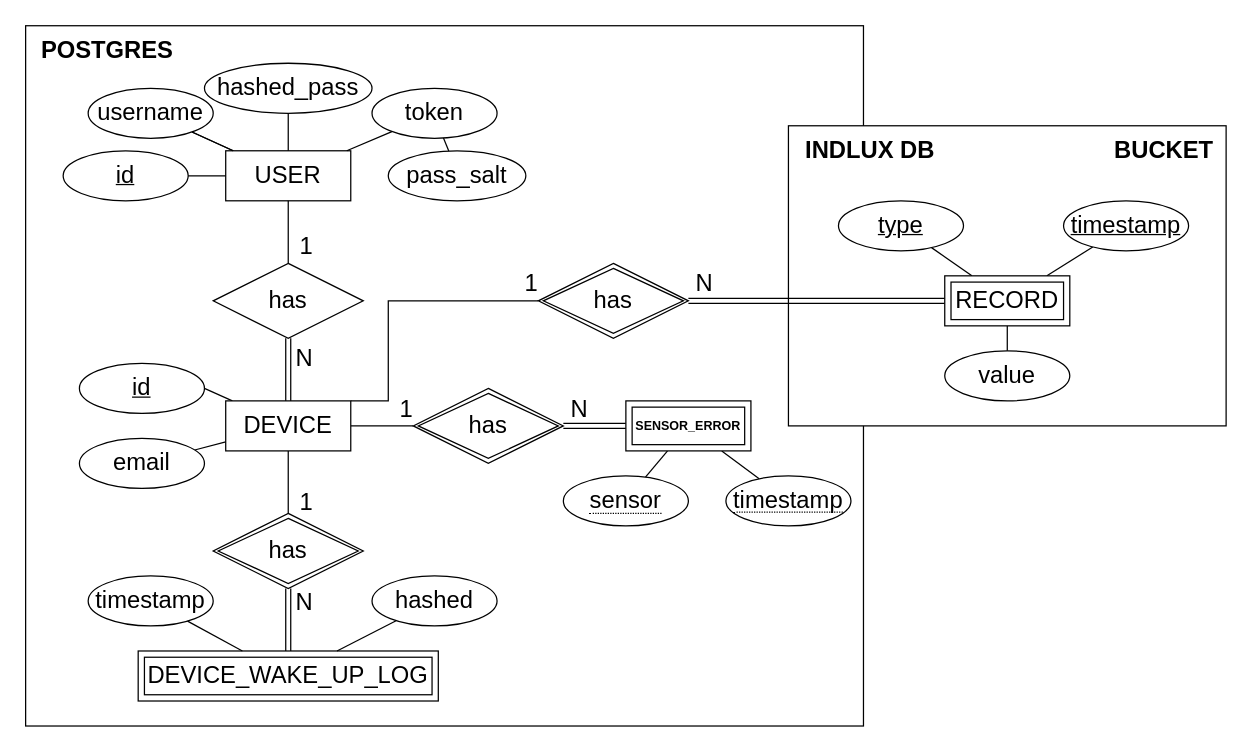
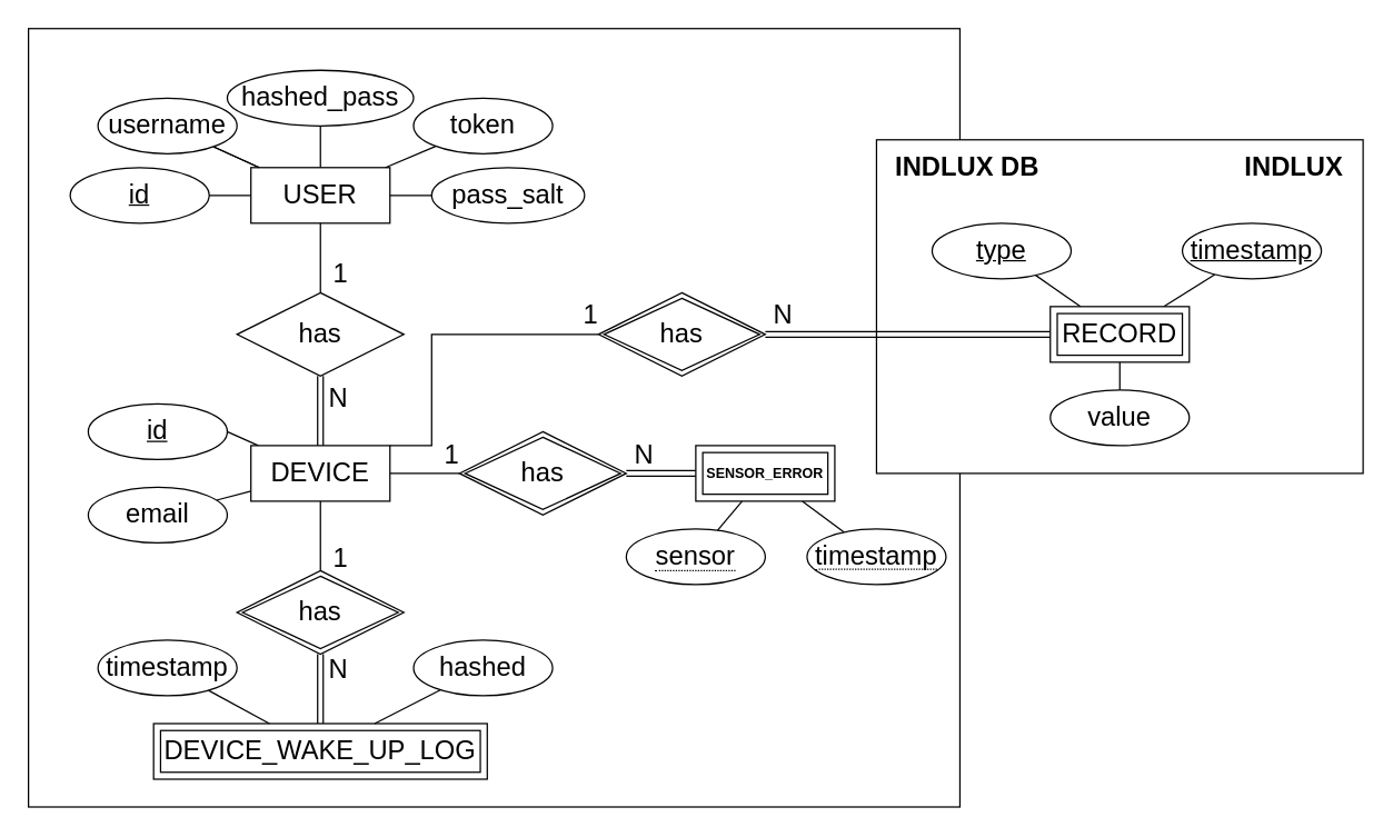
  <mxCell id="0" />
  <mxCell id="1" parent="0" />
  <mxCell id="2" value="" style="rounded=0;whiteSpace=wrap;html=1;" parent="1" vertex="1"><mxGeometry x="20" y="20" width="670" height="560" as="geometry" /></mxCell>
  <mxCell id="3" value="" style="endArrow=none;html=1;rounded=0;exitX=1;exitY=0.5;exitDx=0;exitDy=0;" parent="1" source="30" target="29" edge="1"><mxGeometry relative="1" as="geometry"><mxPoint x="177.471" y="430.225" as="sourcePoint" /><mxPoint x="204" y="360" as="targetPoint" /></mxGeometry></mxCell>
  <mxCell id="4" value="" style="endArrow=none;html=1;rounded=0;" parent="1" source="5" target="29" edge="1"><mxGeometry relative="1" as="geometry"><mxPoint x="277.117" y="269.325" as="sourcePoint" /><mxPoint x="248.182" y="360" as="targetPoint" /></mxGeometry></mxCell>
  <mxCell id="5" value="&lt;font style=&quot;font-size: 19px;&quot;&gt;email&lt;/font&gt;" style="ellipse;whiteSpace=wrap;html=1;align=center;" parent="1" vertex="1"><mxGeometry x="63" y="350" width="100" height="40" as="geometry" /></mxCell>
  <mxCell id="6" value="&lt;font style=&quot;font-size: 19px;&quot;&gt;USER&lt;/font&gt;" style="whiteSpace=wrap;html=1;align=center;" parent="1" vertex="1"><mxGeometry x="180" y="120" width="100" height="40" as="geometry" /></mxCell>
  <mxCell id="7" value="&lt;font style=&quot;font-size: 19px;&quot;&gt;id&lt;/font&gt;" style="ellipse;whiteSpace=wrap;html=1;align=center;fontStyle=4;" parent="1" vertex="1"><mxGeometry x="50" y="120" width="100" height="40" as="geometry" /></mxCell>
  <mxCell id="8" value="" style="endArrow=none;html=1;rounded=0;" parent="1" source="46" target="6" edge="1"><mxGeometry relative="1" as="geometry"><mxPoint x="96.75" y="8.844" as="sourcePoint" /><mxPoint x="144" y="60" as="targetPoint" /></mxGeometry></mxCell>
  <mxCell id="9" value="" style="endArrow=none;html=1;rounded=0;" parent="1" source="46" target="6" edge="1"><mxGeometry relative="1" as="geometry"><mxPoint x="113.908" y="7.565" as="sourcePoint" /><mxPoint x="212.727" y="80" as="targetPoint" /></mxGeometry></mxCell>
  <mxCell id="10" value="" style="endArrow=none;html=1;rounded=0;" parent="1" source="11" target="6" edge="1"><mxGeometry relative="1" as="geometry"><mxPoint x="217.908" y="7.565" as="sourcePoint" /><mxPoint x="330.667" y="70" as="targetPoint" /></mxGeometry></mxCell>
  <mxCell id="11" value="&lt;font style=&quot;font-size: 19px;&quot;&gt;hashed_pass&lt;/font&gt;" style="ellipse;whiteSpace=wrap;html=1;align=center;fontSize=12;" parent="1" vertex="1"><mxGeometry x="163" y="50" width="134" height="40" as="geometry" /></mxCell>
  <mxCell id="12" value="&lt;font style=&quot;font-size: 19px;&quot;&gt;token&lt;/font&gt;" style="ellipse;whiteSpace=wrap;html=1;align=center;" parent="1" vertex="1"><mxGeometry x="297" y="70" width="100" height="40" as="geometry" /></mxCell>
  <mxCell id="13" value="" style="endArrow=none;html=1;rounded=0;" parent="1" source="12" target="6" edge="1"><mxGeometry relative="1" as="geometry"><mxPoint x="350.471" y="17.647" as="sourcePoint" /><mxPoint x="266.8" y="80" as="targetPoint" /></mxGeometry></mxCell>
  <mxCell id="14" value="" style="endArrow=none;html=1;rounded=0;" parent="1" source="6" target="31" edge="1"><mxGeometry relative="1" as="geometry"><mxPoint x="200" y="200" as="sourcePoint" /><mxPoint x="230" y="180" as="targetPoint" /></mxGeometry></mxCell>
  <mxCell id="15" value="&lt;font style=&quot;font-size: 19px;&quot;&gt;1&lt;/font&gt;" style="resizable=0;html=1;align=right;verticalAlign=bottom;" parent="14" connectable="0" vertex="1"><mxGeometry x="1" relative="1" as="geometry"><mxPoint x="20" as="offset" /></mxGeometry></mxCell>
  <mxCell id="16" value="&lt;font style=&quot;font-size: 19px;&quot;&gt;1&lt;/font&gt;" style="resizable=0;html=1;align=right;verticalAlign=bottom;" parent="14" connectable="0" vertex="1"><mxGeometry x="1" relative="1" as="geometry"><mxPoint x="20" y="205" as="offset" /></mxGeometry></mxCell>
  <mxCell id="17" value="&lt;font style=&quot;font-size: 19px;&quot;&gt;1&lt;/font&gt;" style="resizable=0;html=1;align=right;verticalAlign=bottom;" parent="14" connectable="0" vertex="1"><mxGeometry x="1" relative="1" as="geometry"><mxPoint x="100" y="130" as="offset" /></mxGeometry></mxCell>
  <mxCell id="18" value="&lt;font style=&quot;font-size: 19px;&quot;&gt;1&lt;/font&gt;" style="resizable=0;html=1;align=right;verticalAlign=bottom;" parent="14" connectable="0" vertex="1"><mxGeometry x="1" relative="1" as="geometry"><mxPoint x="200" y="30" as="offset" /></mxGeometry></mxCell>
  <mxCell id="19" value="" style="endArrow=none;html=1;rounded=0;shape=link;exitX=0.5;exitY=0;exitDx=0;exitDy=0;" parent="1" source="29" target="31" edge="1"><mxGeometry relative="1" as="geometry"><mxPoint x="230" y="320" as="sourcePoint" /><mxPoint x="230" y="240" as="targetPoint" /></mxGeometry></mxCell>
  <mxCell id="20" value="&lt;font style=&quot;font-size: 19px;&quot;&gt;N&lt;/font&gt;" style="resizable=0;html=1;align=right;verticalAlign=bottom;" parent="19" connectable="0" vertex="1"><mxGeometry x="1" relative="1" as="geometry"><mxPoint x="20" y="30" as="offset" /></mxGeometry></mxCell>
  <mxCell id="21" value="&lt;font style=&quot;font-size: 19px;&quot;&gt;N&lt;/font&gt;" style="resizable=0;html=1;align=right;verticalAlign=bottom;" parent="19" connectable="0" vertex="1"><mxGeometry x="1" relative="1" as="geometry"><mxPoint x="240" y="70" as="offset" /></mxGeometry></mxCell>
  <mxCell id="22" value="&lt;font style=&quot;font-size: 19px;&quot;&gt;N&lt;/font&gt;" style="resizable=0;html=1;align=right;verticalAlign=bottom;" parent="19" connectable="0" vertex="1"><mxGeometry x="1" relative="1" as="geometry"><mxPoint x="20" y="225" as="offset" /></mxGeometry></mxCell>
  <mxCell id="23" value="&lt;font style=&quot;font-size: 19px;&quot;&gt;N&lt;/font&gt;" style="resizable=0;html=1;align=right;verticalAlign=bottom;" parent="19" connectable="0" vertex="1"><mxGeometry x="1" relative="1" as="geometry"><mxPoint x="340" y="-30" as="offset" /></mxGeometry></mxCell>
  <mxCell id="24" value="&lt;font style=&quot;font-size: 19px;&quot;&gt;pass_salt&lt;/font&gt;" style="ellipse;whiteSpace=wrap;html=1;align=center;" parent="1" vertex="1"><mxGeometry x="310" y="120" width="110" height="40" as="geometry" /></mxCell>
- <mxCell id="25" value="" style="endArrow=none;html=1;rounded=0;" parent="1" source="24" target="12" edge="1"><mxGeometry relative="1" as="geometry"><mxPoint x="432.291" y="77.647" as="sourcePoint" /><mxPoint x="350.002" y="130" as="targetPoint" /></mxGeometry></mxCell>
+ <mxCell id="25" value="" style="endArrow=none;html=1;rounded=0;" parent="1" source="24" target="6" edge="1"><mxGeometry relative="1" as="geometry"><mxPoint x="432.291" y="77.647" as="sourcePoint" /><mxPoint x="350.002" y="130" as="targetPoint" /></mxGeometry></mxCell>
  <mxCell id="26" style="edgeStyle=orthogonalEdgeStyle;rounded=0;orthogonalLoop=1;jettySize=auto;html=1;endArrow=none;endFill=0;" parent="1" source="29" target="34" edge="1"><mxGeometry relative="1" as="geometry"><mxPoint x="385" y="340" as="targetPoint" /></mxGeometry></mxCell>
  <mxCell id="27" style="edgeStyle=orthogonalEdgeStyle;rounded=0;orthogonalLoop=1;jettySize=auto;html=1;endArrow=none;endFill=0;" parent="1" source="29" target="39" edge="1"><mxGeometry relative="1" as="geometry" /></mxCell>
  <mxCell id="28" style="edgeStyle=orthogonalEdgeStyle;rounded=0;orthogonalLoop=1;jettySize=auto;html=1;exitX=1;exitY=0;exitDx=0;exitDy=0;endArrow=none;endFill=0;" parent="1" source="29" target="60" edge="1"><mxGeometry relative="1" as="geometry"><mxPoint x="430" y="240" as="targetPoint" /><Array as="points"><mxPoint x="310" y="320" /><mxPoint x="310" y="240" /></Array></mxGeometry></mxCell>
  <mxCell id="29" value="&lt;font style=&quot;font-size: 19px;&quot;&gt;DEVICE&lt;/font&gt;" style="whiteSpace=wrap;html=1;align=center;" parent="1" vertex="1"><mxGeometry x="180" y="320" width="100" height="40" as="geometry" /></mxCell>
  <mxCell id="30" value="&lt;font style=&quot;font-size: 19px;&quot;&gt;id&lt;/font&gt;" style="ellipse;whiteSpace=wrap;html=1;align=center;fontStyle=4;" parent="1" vertex="1"><mxGeometry x="63" y="290" width="100" height="40" as="geometry" /></mxCell>
  <mxCell id="31" value="&lt;font style=&quot;font-size: 19px;&quot;&gt;has&lt;/font&gt;" style="shape=rhombus;perimeter=rhombusPerimeter;whiteSpace=wrap;html=1;align=center;" parent="1" vertex="1"><mxGeometry x="170" y="210" width="120" height="60" as="geometry" /></mxCell>
  <mxCell id="32" value="" style="endArrow=none;html=1;rounded=0;" parent="1" source="35" target="45" edge="1"><mxGeometry relative="1" as="geometry"><mxPoint x="600" y="420" as="sourcePoint" /><mxPoint x="659.4" y="360" as="targetPoint" /></mxGeometry></mxCell>
  <mxCell id="33" value="" style="endArrow=none;html=1;rounded=0;" parent="1" source="36" target="45" edge="1"><mxGeometry relative="1" as="geometry"><mxPoint x="774" y="440" as="sourcePoint" /><mxPoint x="682" y="360" as="targetPoint" /></mxGeometry></mxCell>
  <mxCell id="34" value="has" style="shape=rhombus;double=1;perimeter=rhombusPerimeter;whiteSpace=wrap;html=1;align=center;fontSize=19;" parent="1" vertex="1"><mxGeometry x="330" y="310" width="120" height="60" as="geometry" /></mxCell>
  <mxCell id="35" value="&lt;span style=&quot;border-bottom: 1px dotted; font-size: 19px;&quot;&gt;sensor&lt;/span&gt;" style="ellipse;whiteSpace=wrap;html=1;align=center;fontSize=19;" parent="1" vertex="1"><mxGeometry x="450" y="380" width="100" height="40" as="geometry" /></mxCell>
  <mxCell id="36" value="&lt;span style=&quot;border-bottom: 1px dotted&quot;&gt;&lt;font style=&quot;font-size: 19px;&quot;&gt;timestamp&lt;/font&gt;&lt;/span&gt;" style="ellipse;whiteSpace=wrap;html=1;align=center;" parent="1" vertex="1"><mxGeometry x="580" y="380" width="100" height="40" as="geometry" /></mxCell>
  <mxCell id="37" style="edgeStyle=orthogonalEdgeStyle;rounded=0;orthogonalLoop=1;jettySize=auto;html=1;endArrow=none;endFill=0;shape=link;entryX=0.5;entryY=1;entryDx=0;entryDy=0;" parent="1" source="38" target="39" edge="1"><mxGeometry relative="1" as="geometry"><mxPoint x="410" y="565" as="targetPoint" /></mxGeometry></mxCell>
  <mxCell id="38" value="&lt;font style=&quot;font-size: 19px;&quot;&gt;DEVICE_WAKE_UP_LOG&lt;/font&gt;" style="shape=ext;margin=3;double=1;whiteSpace=wrap;html=1;align=center;fontSize=8;fontStyle=0" parent="1" vertex="1"><mxGeometry x="110" y="520" width="240" height="40" as="geometry" /></mxCell>
  <mxCell id="39" value="has" style="shape=rhombus;double=1;perimeter=rhombusPerimeter;whiteSpace=wrap;html=1;align=center;fontSize=19;" parent="1" vertex="1"><mxGeometry x="170" y="410" width="120" height="60" as="geometry" /></mxCell>
  <mxCell id="40" value="" style="endArrow=none;html=1;rounded=0;" parent="1" source="41" target="38" edge="1"><mxGeometry relative="1" as="geometry"><mxPoint x="210.137" y="636.694" as="sourcePoint" /><mxPoint x="1080" y="595" as="targetPoint" /></mxGeometry></mxCell>
  <mxCell id="41" value="&lt;span style=&quot;font-size: 19px;&quot;&gt;hashed&lt;/span&gt;" style="ellipse;whiteSpace=wrap;html=1;align=center;" parent="1" vertex="1"><mxGeometry x="297" y="460" width="100" height="40" as="geometry" /></mxCell>
  <mxCell id="42" value="timestamp" style="ellipse;whiteSpace=wrap;html=1;align=center;fontSize=19;" parent="1" vertex="1"><mxGeometry x="70" y="460" width="100" height="40" as="geometry" /></mxCell>
  <mxCell id="43" value="" style="endArrow=none;html=1;rounded=0;" parent="1" source="42" target="38" edge="1"><mxGeometry relative="1" as="geometry"><mxPoint x="300" y="655" as="sourcePoint" /><mxPoint x="300" y="595" as="targetPoint" /></mxGeometry></mxCell>
  <mxCell id="44" value="" style="edgeStyle=orthogonalEdgeStyle;rounded=0;orthogonalLoop=1;jettySize=auto;html=1;shape=link;" parent="1" source="34" target="45" edge="1"><mxGeometry relative="1" as="geometry"><mxPoint x="470" y="340" as="sourcePoint" /><mxPoint x="609" y="340" as="targetPoint" /></mxGeometry></mxCell>
  <mxCell id="45" value="SENSOR_ERROR" style="shape=ext;margin=3;double=1;whiteSpace=wrap;html=1;align=center;fontSize=10;fontStyle=1" parent="1" vertex="1"><mxGeometry x="500" y="320" width="100" height="40" as="geometry" /></mxCell>
  <mxCell id="46" value="&lt;font style=&quot;font-size: 19px;&quot;&gt;username&lt;/font&gt;" style="ellipse;whiteSpace=wrap;html=1;align=center;" parent="1" vertex="1"><mxGeometry x="70" y="70" width="100" height="40" as="geometry" /></mxCell>
  <mxCell id="47" value="" style="endArrow=none;html=1;rounded=0;entryX=0;entryY=0.5;entryDx=0;entryDy=0;exitX=1;exitY=0.5;exitDx=0;exitDy=0;" parent="1" source="7" target="6" edge="1"><mxGeometry relative="1" as="geometry"><mxPoint x="146" y="114" as="sourcePoint" /><mxPoint x="190" y="131" as="targetPoint" /></mxGeometry></mxCell>
  <mxCell id="48" value="" style="rounded=0;whiteSpace=wrap;html=1;" parent="1" vertex="1"><mxGeometry x="630" y="100" width="350" height="240" as="geometry" /></mxCell>
  <mxCell id="49" value="" style="endArrow=none;html=1;rounded=0;" parent="1" source="51" target="59" edge="1"><mxGeometry relative="1" as="geometry"><mxPoint x="805" y="190" as="sourcePoint" /><mxPoint x="776.667" y="220" as="targetPoint" /></mxGeometry></mxCell>
  <mxCell id="50" value="" style="endArrow=none;html=1;rounded=0;" parent="1" source="55" target="59" edge="1"><mxGeometry relative="1" as="geometry"><mxPoint x="888.449" y="186.947" as="sourcePoint" /><mxPoint x="836.667" y="220" as="targetPoint" /></mxGeometry></mxCell>
  <mxCell id="51" value="type" style="ellipse;whiteSpace=wrap;html=1;align=center;fontStyle=4;fontSize=19;" parent="1" vertex="1"><mxGeometry x="670" y="160" width="100" height="40" as="geometry" /></mxCell>
- <mxCell id="52" value="BUCKET" style="text;html=1;align=center;verticalAlign=middle;resizable=0;points=[];autosize=1;strokeColor=none;fillColor=none;fontSize=19;fontStyle=1" parent="1" vertex="1"><mxGeometry x="880" y="100" width="100" height="40" as="geometry" /></mxCell>
+ <mxCell id="52" value="INDLUX" style="text;html=1;align=center;verticalAlign=middle;resizable=0;points=[];autosize=1;strokeColor=none;fillColor=none;fontSize=19;fontStyle=1" parent="1" vertex="1"><mxGeometry x="880" y="100" width="100" height="40" as="geometry" /></mxCell>
  <mxCell id="53" value="value" style="ellipse;whiteSpace=wrap;html=1;align=center;fontSize=19;" parent="1" vertex="1"><mxGeometry x="755" y="280" width="100" height="40" as="geometry" /></mxCell>
  <mxCell id="54" value="" style="endArrow=none;html=1;rounded=0;" parent="1" source="53" target="59" edge="1"><mxGeometry relative="1" as="geometry"><mxPoint x="898" y="197" as="sourcePoint" /><mxPoint x="805" y="260" as="targetPoint" /></mxGeometry></mxCell>
  <mxCell id="55" value="timestamp" style="ellipse;whiteSpace=wrap;html=1;align=center;fontStyle=4;fontSize=19;" parent="1" vertex="1"><mxGeometry x="850" y="160" width="100" height="40" as="geometry" /></mxCell>
  <mxCell id="56" style="edgeStyle=orthogonalEdgeStyle;rounded=0;orthogonalLoop=1;jettySize=auto;html=1;endArrow=none;endFill=0;shape=link;" parent="1" source="60" target="59" edge="1"><mxGeometry relative="1" as="geometry"><mxPoint x="550" y="240" as="sourcePoint" /><mxPoint x="755" y="240" as="targetPoint" /></mxGeometry></mxCell>
  <mxCell id="57" value="INDLUX DB" style="text;html=1;align=center;verticalAlign=middle;resizable=0;points=[];autosize=1;strokeColor=none;fillColor=none;fontSize=19;fontStyle=1" parent="1" vertex="1"><mxGeometry x="630" y="100" width="130" height="40" as="geometry" /></mxCell>
- <mxCell id="58" value="POSTGRES" style="text;html=1;align=center;verticalAlign=middle;resizable=0;points=[];autosize=1;strokeColor=none;fillColor=none;fontSize=19;fontStyle=1" parent="1" vertex="1"><mxGeometry x="20" y="20" width="130" height="40" as="geometry" /></mxCell>
  <mxCell id="59" value="RECORD" style="shape=ext;margin=3;double=1;whiteSpace=wrap;html=1;align=center;fontSize=19;" parent="1" vertex="1"><mxGeometry x="755" y="220" width="100" height="40" as="geometry" /></mxCell>
  <mxCell id="60" value="has" style="shape=rhombus;double=1;perimeter=rhombusPerimeter;whiteSpace=wrap;html=1;align=center;fontSize=19;" parent="1" vertex="1"><mxGeometry x="430" y="210" width="120" height="60" as="geometry" /></mxCell>
